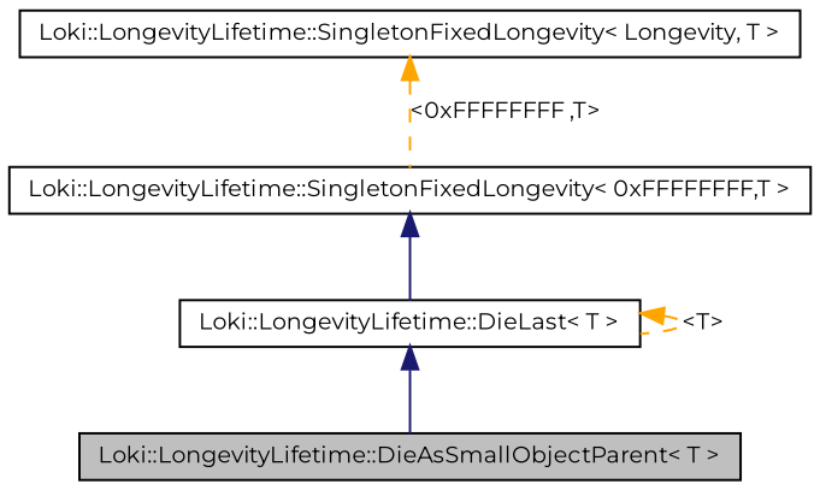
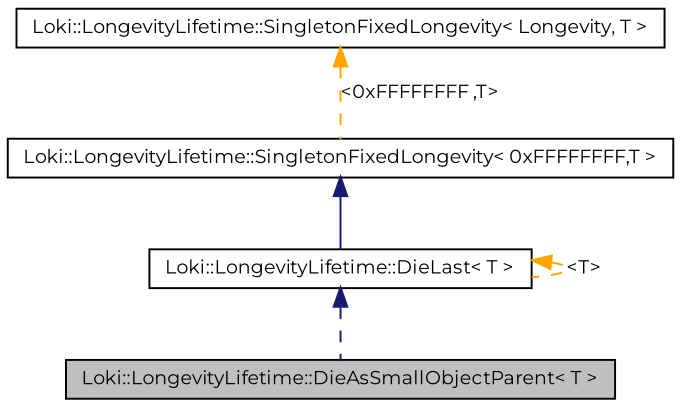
  digraph {
    fontname=Montserrat
    node [color=black fontname=Montserrat fontsize=10 shape=record]
    edge [color=midnightblue dir=back fontname=Montserrat fontsize=10 labelfontname=FreeSans labelfontsize=10 style=solid]
    n1 [fillcolor=grey75 fontcolor=black height=0.2 label="Loki::LongevityLifetime::DieAsSmallObjectParent\< T \>" style=filled width=0.4]
    n2 [height=0.2 label="Loki::LongevityLifetime::DieLast\< T \>" width=0.4]
    n3 [height=0.2 label="Loki::LongevityLifetime::SingletonFixedLongevity\< 0xFFFFFFFF,T \>" width=0.4]
    n4 [height=0.2 label="Loki::LongevityLifetime::SingletonFixedLongevity\< Longevity, T \>" width=0.4]
-   n2 -> n1
+   n2 -> n1 [style=dashed]
    n2 -> n2 [color=orange label="\<T\>" style=dashed]
    n3 -> n2
    n4 -> n3 [color=orange label="\<0xFFFFFFFF ,T\>" style=dashed]
  }
